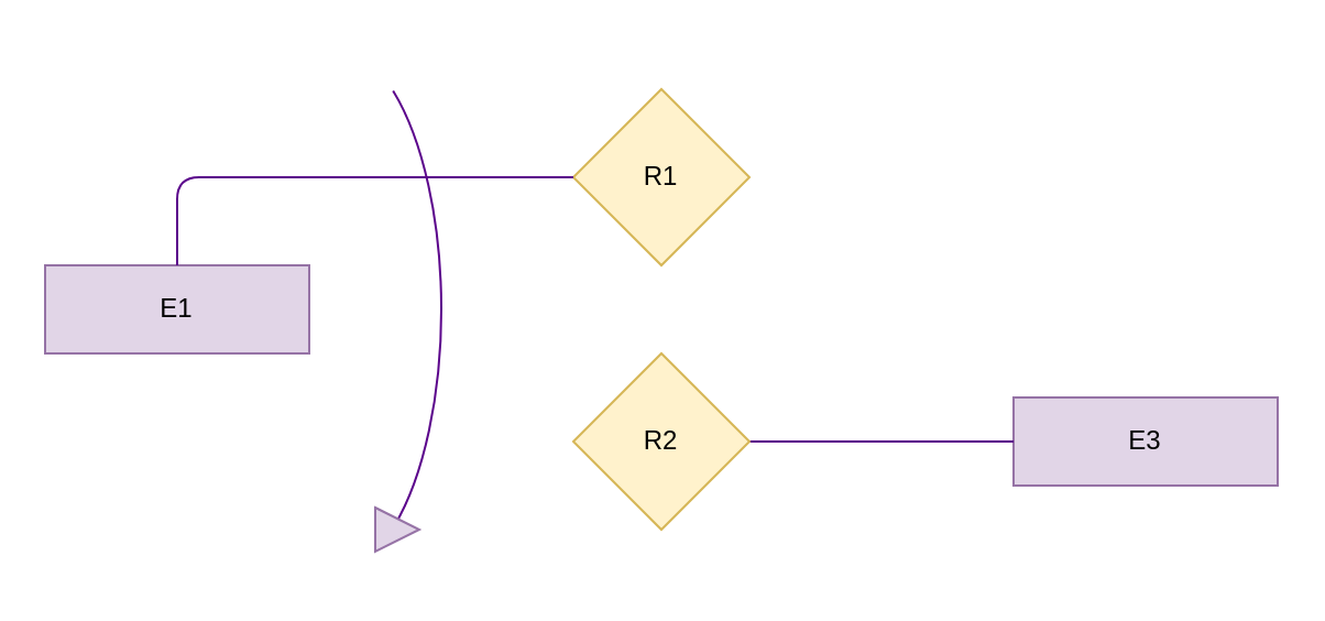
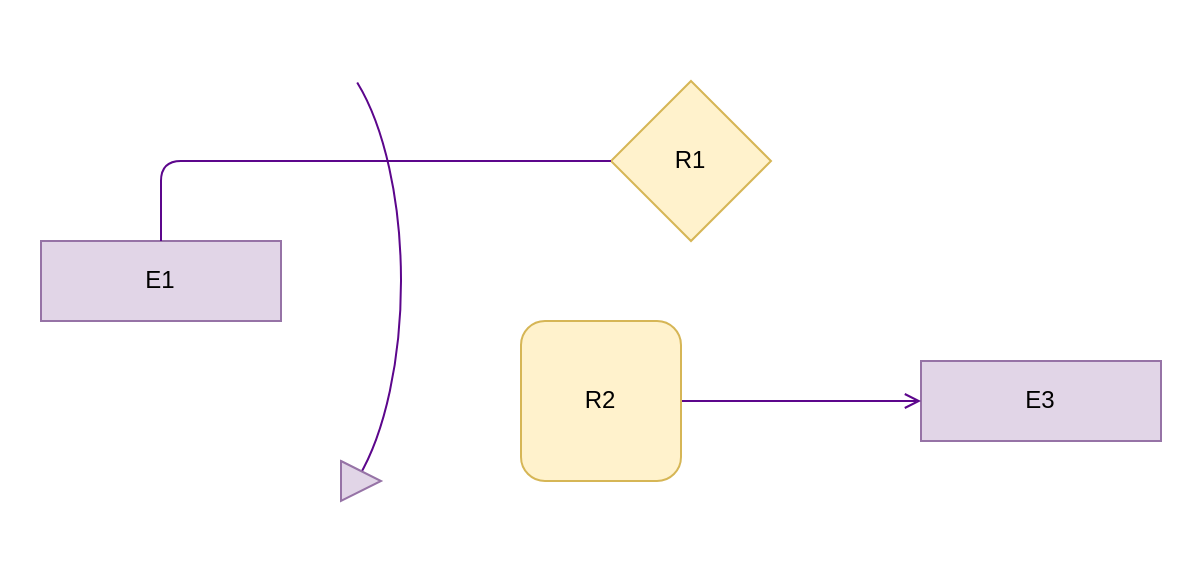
  <mxCell id="0" />
  <mxCell id="1" parent="0" />
  <mxCell id="2" value="E1" style="rounded=0;whiteSpace=wrap;html=1;fillColor=#e1d5e7;strokeColor=#9673a6;" parent="1" vertex="1"><mxGeometry y="120" width="120" height="40" as="geometry" x="20" /></mxCell>
  <mxCell id="3" style="edgeStyle=none;html=1;entryX=0.5;entryY=0;entryDx=0;entryDy=0;endArrow=none;endFill=0;strokeColor=#5C068C;startArrow=none;" parent="1" target="2" edge="1"><mxGeometry relative="1" as="geometry"><mxPoint x="190" y="80" as="sourcePoint" /><Array as="points"><mxPoint x="80" y="80" /></Array></mxGeometry></mxCell>
- <mxCell id="4" value="R1" style="rhombus;whiteSpace=wrap;html=1;fillColor=#fff2cc;strokeColor=#d6b656;" parent="1" vertex="1"><mxGeometry x="260" y="40" width="80" height="80" as="geometry" /></mxCell>
+ <mxCell id="4" value="R1" style="rhombus;whiteSpace=wrap;html=1;fillColor=#fff2cc;strokeColor=#d6b656;" parent="1" vertex="1"><mxGeometry x="305" y="40" width="80" height="80" as="geometry" /></mxCell>
  <mxCell id="5" value="E3" style="rounded=0;whiteSpace=wrap;html=1;fillColor=#e1d5e7;strokeColor=#9673a6;" parent="1" vertex="1"><mxGeometry x="460" y="180" width="120" height="40" as="geometry" /></mxCell>
- <mxCell id="6" style="edgeStyle=none;html=1;exitX=1;exitY=0.5;exitDx=0;exitDy=0;entryX=0;entryY=0.5;entryDx=0;entryDy=0;endArrow=none;endFill=0;fontColor=#5C068C;strokeColor=#5C068C;" parent="1" source="7" target="5" edge="1"><mxGeometry relative="1" as="geometry" /></mxCell>
- <mxCell id="7" value="R2" style="rhombus;whiteSpace=wrap;html=1;fillColor=#fff2cc;strokeColor=#d6b656;" parent="1" vertex="1"><mxGeometry x="260" y="160" width="80" height="80" as="geometry" /></mxCell>
+ <mxCell id="6" style="edgeStyle=none;html=1;exitX=1;exitY=0.5;exitDx=0;exitDy=0;entryX=0;entryY=0.5;entryDx=0;entryDy=0;endArrow=open;endFill=0;fontColor=#5C068C;strokeColor=#5C068C;" parent="1" source="7" target="5" edge="1"><mxGeometry relative="1" as="geometry" /></mxCell>
+ <mxCell id="7" value="R2" style="whiteSpace=wrap;html=1;fillColor=#fff2cc;strokeColor=#d6b656;rounded=1;" parent="1" vertex="1"><mxGeometry x="260" y="160" width="80" height="80" as="geometry" /></mxCell>
  <mxCell id="8" value="" style="edgeStyle=none;html=1;exitX=0;exitY=0.5;exitDx=0;exitDy=0;endArrow=none;endFill=0;strokeColor=#5C068C;" parent="1" source="4" edge="1"><mxGeometry relative="1" as="geometry"><mxPoint x="260" y="80" as="sourcePoint" /><mxPoint x="190" y="80" as="targetPoint" /><Array as="points" /></mxGeometry></mxCell>
  <mxCell id="9" value="" style="verticalLabelPosition=bottom;verticalAlign=top;html=1;shape=mxgraph.basic.arc;startAngle=0.595;endAngle=0.903;fontColor=#5C068C;rotation=-180;strokeColor=#5C068C;" parent="1" vertex="1"><mxGeometry x="100" y="20" width="100" height="240" as="geometry" /></mxCell>
  <mxCell id="10" value="" style="triangle;whiteSpace=wrap;html=1;fillColor=#e1d5e7;strokeColor=#9673a6;" vertex="1" parent="1"><mxGeometry x="170" y="230" width="20" height="20" as="geometry" /></mxCell>
